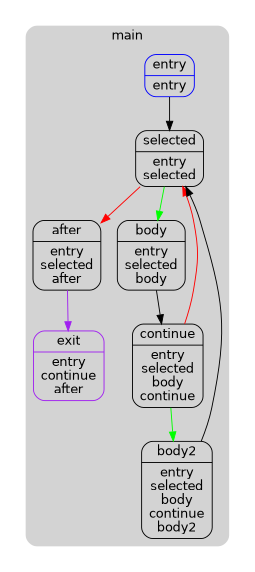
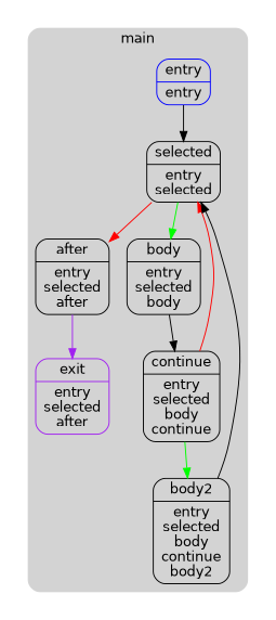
  digraph {
    compound=true
    fontname="DejaVu Sans"
    node [color=black shape=Mrecord fontname="DejaVu Sans"]
    edge [fontname="DejaVu Sans"]
    n1 [color=blue label="{entry|entry}"]
    n2 [label="{selected|entry\nselected}"]
    n3 [label="{body|entry\nselected\nbody}"]
    n4 [label="{after|entry\nselected\nafter}"]
    n5 [label="{continue|entry\nselected\nbody\ncontinue}"]
    n6 [label="{body2|entry\nselected\nbody\ncontinue\nbody2}"]
-   n7 [color=purple label="{exit|entry\ncontinue\nafter}"]
+   n7 [color=purple label="{exit|entry\nselected\nafter}"]
    subgraph cluster_1 {
      peripheries=0
      subgraph cluster_2 {
        peripheries=0
        subgraph cluster_3 {
          bgcolor=lightgray
          color=darkgray
          label=main
          peripheries=0
          style=rounded
          n1
          n2
          n3
          n4
          n5
          n6
          n7
        }
      }
    }
    n1 -> n2
    n2 -> n3 [color=green]
    n2 -> n4 [color=red]
    n3 -> n5
    n4 -> n7 [color=purple]
    n5 -> n2 [color=red]
    n5 -> n6 [color=green]
    n6 -> n2
  }
